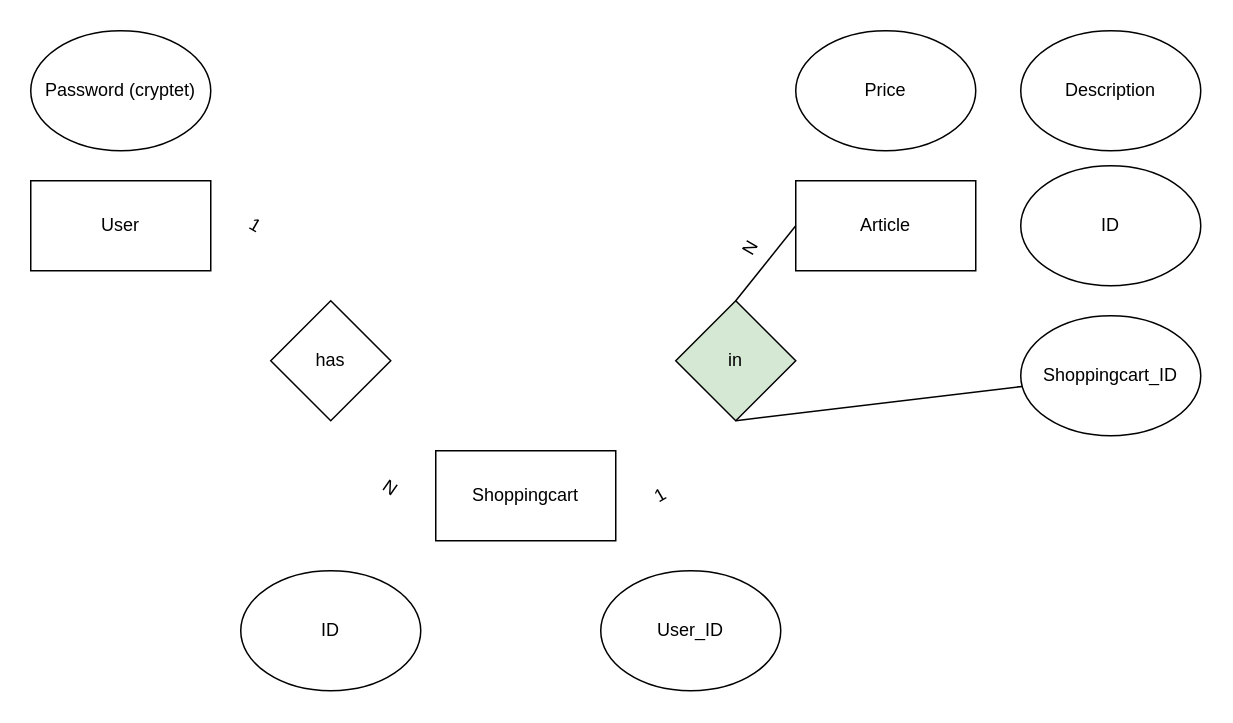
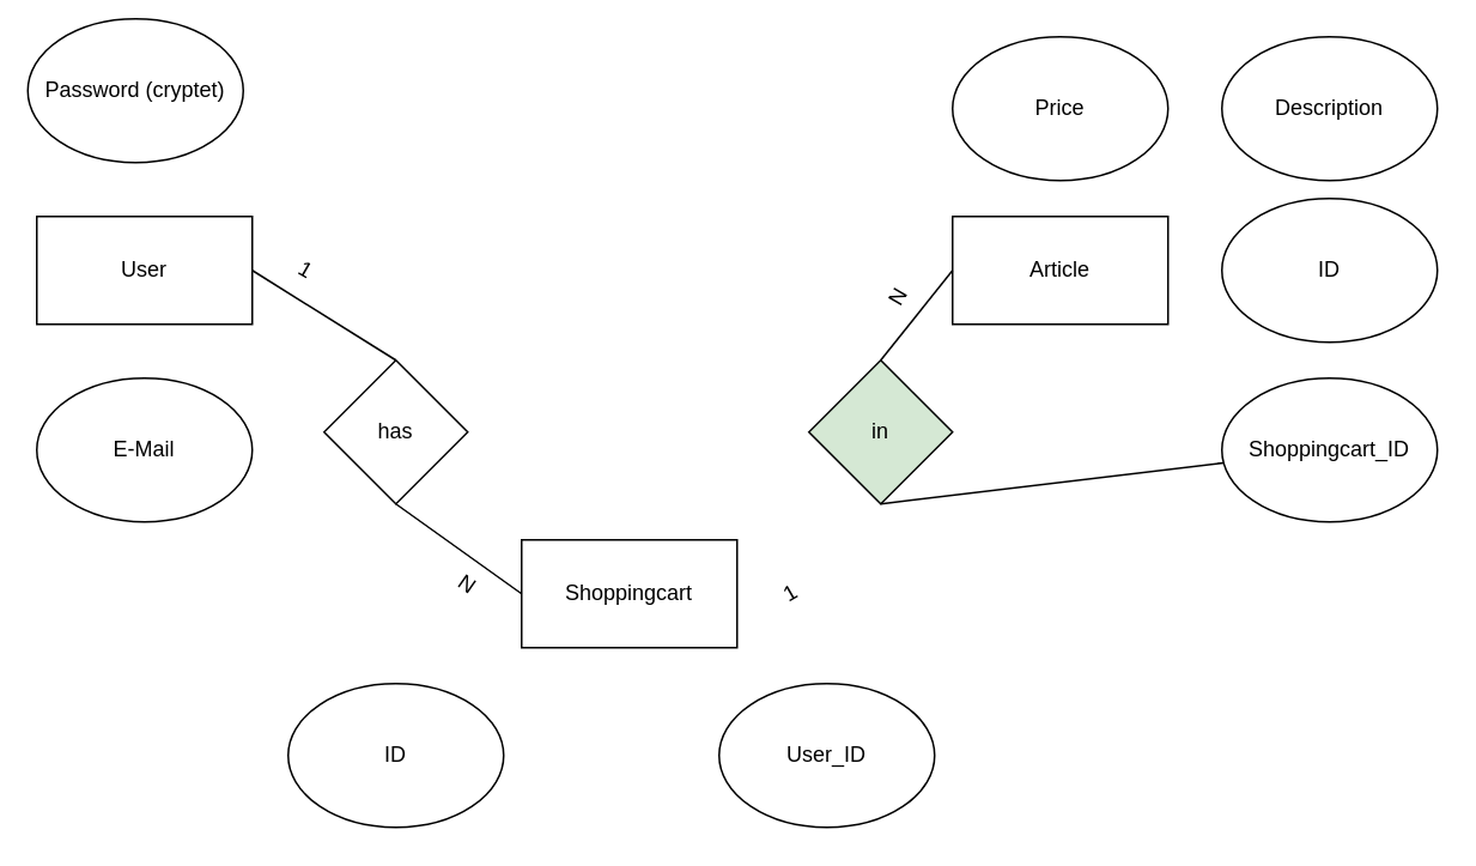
  <mxCell id="0" />
  <mxCell id="1" parent="0" />
  <mxCell id="2" value="User" style="rounded=0;whiteSpace=wrap;html=1;" vertex="1" parent="1"><mxGeometry x="20" y="120" width="120" height="60" as="geometry" /></mxCell>
  <mxCell id="3" value="Article" style="rounded=0;whiteSpace=wrap;html=1;" vertex="1" parent="1"><mxGeometry x="530" y="120" width="120" height="60" as="geometry" /></mxCell>
- <mxCell id="5" value="Password (cryptet)" style="ellipse;whiteSpace=wrap;html=1;" vertex="1" parent="1"><mxGeometry x="20" y="20" width="120" height="80" as="geometry" /></mxCell>
+ <mxCell id="4" value="E-Mail" style="ellipse;whiteSpace=wrap;html=1;" vertex="1" parent="1"><mxGeometry x="20" y="210" width="120" height="80" as="geometry" /></mxCell>
+ <mxCell id="5" value="Password (cryptet)" style="ellipse;whiteSpace=wrap;html=1;" vertex="1" parent="1"><mxGeometry x="15" y="10" width="120" height="80" as="geometry" /></mxCell>
  <mxCell id="6" value="Shoppingcart" style="rounded=0;whiteSpace=wrap;html=1;" vertex="1" parent="1"><mxGeometry x="290" y="300" width="120" height="60" as="geometry" /></mxCell>
  <mxCell id="7" value="has" style="rhombus;whiteSpace=wrap;html=1;" vertex="1" parent="1"><mxGeometry x="180" y="200" width="80" height="80" as="geometry" /></mxCell>
  <mxCell id="8" value="in" style="rhombus;whiteSpace=wrap;html=1;fillColor=#d5e8d4;" vertex="1" parent="1"><mxGeometry x="450" y="200" width="80" height="80" as="geometry" /></mxCell>
+ <mxCell id="9" value="" style="endArrow=none;html=1;rounded=0;entryX=0.5;entryY=1;entryDx=0;entryDy=0;exitX=0;exitY=0.5;exitDx=0;exitDy=0;" edge="1" parent="1" source="6" target="7"><mxGeometry width="50" height="50" relative="1" as="geometry"><mxPoint x="290" y="300" as="sourcePoint" /><mxPoint x="340" y="250" as="targetPoint" /></mxGeometry></mxCell>
+ <mxCell id="10" value="" style="endArrow=none;html=1;rounded=0;entryX=1;entryY=0.5;entryDx=0;entryDy=0;exitX=0.5;exitY=0;exitDx=0;exitDy=0;" edge="1" parent="1" source="7" target="2"><mxGeometry width="50" height="50" relative="1" as="geometry"><mxPoint x="300" y="340" as="sourcePoint" /><mxPoint x="230" y="290" as="targetPoint" /></mxGeometry></mxCell>
  <mxCell id="11" value="" style="endArrow=none;html=1;rounded=0;exitX=0.5;exitY=1;exitDx=0;exitDy=0;" edge="1" parent="1" source="8" target="22"><mxGeometry width="50" height="50" relative="1" as="geometry"><mxPoint x="310" y="350" as="sourcePoint" /><mxPoint x="240" y="300" as="targetPoint" /></mxGeometry></mxCell>
  <mxCell id="12" value="" style="endArrow=none;html=1;rounded=0;entryX=0.5;entryY=0;entryDx=0;entryDy=0;exitX=0;exitY=0.5;exitDx=0;exitDy=0;" edge="1" parent="1" source="3" target="8"><mxGeometry width="50" height="50" relative="1" as="geometry"><mxPoint x="320" y="360" as="sourcePoint" /><mxPoint x="250" y="310" as="targetPoint" /></mxGeometry></mxCell>
  <mxCell id="13" value="1" style="text;html=1;align=center;verticalAlign=middle;whiteSpace=wrap;rounded=0;rotation=30;" vertex="1" parent="1"><mxGeometry x="140" y="135" width="60" height="30" as="geometry" /></mxCell>
  <mxCell id="14" value="Price" style="ellipse;whiteSpace=wrap;html=1;" vertex="1" parent="1"><mxGeometry x="530" y="20" width="120" height="80" as="geometry" /></mxCell>
  <mxCell id="15" value="ID" style="ellipse;whiteSpace=wrap;html=1;" vertex="1" parent="1"><mxGeometry x="680" y="110" width="120" height="80" as="geometry" /></mxCell>
  <mxCell id="16" value="Description" style="ellipse;whiteSpace=wrap;html=1;" vertex="1" parent="1"><mxGeometry x="680" y="20" width="120" height="80" as="geometry" /></mxCell>
  <mxCell id="17" value="N" style="text;html=1;align=center;verticalAlign=middle;whiteSpace=wrap;rounded=0;rotation=35;" vertex="1" parent="1"><mxGeometry x="230" y="310" width="60" height="30" as="geometry" /></mxCell>
  <mxCell id="18" value="1" style="text;html=1;align=center;verticalAlign=middle;whiteSpace=wrap;rounded=0;rotation=-30;" vertex="1" parent="1"><mxGeometry x="410" y="315" width="60" height="30" as="geometry" /></mxCell>
  <mxCell id="19" value="N" style="text;html=1;align=center;verticalAlign=middle;whiteSpace=wrap;rounded=0;rotation=-60;" vertex="1" parent="1"><mxGeometry x="470" y="150" width="60" height="30" as="geometry" /></mxCell>
  <mxCell id="20" value="ID" style="ellipse;whiteSpace=wrap;html=1;" vertex="1" parent="1"><mxGeometry x="160" y="380" width="120" height="80" as="geometry" /></mxCell>
  <mxCell id="21" value="User_ID" style="ellipse;whiteSpace=wrap;html=1;" vertex="1" parent="1"><mxGeometry x="400" y="380" width="120" height="80" as="geometry" /></mxCell>
  <mxCell id="22" value="Shoppingcart_ID" style="ellipse;whiteSpace=wrap;html=1;" vertex="1" parent="1"><mxGeometry x="680" y="210" width="120" height="80" as="geometry" /></mxCell>
